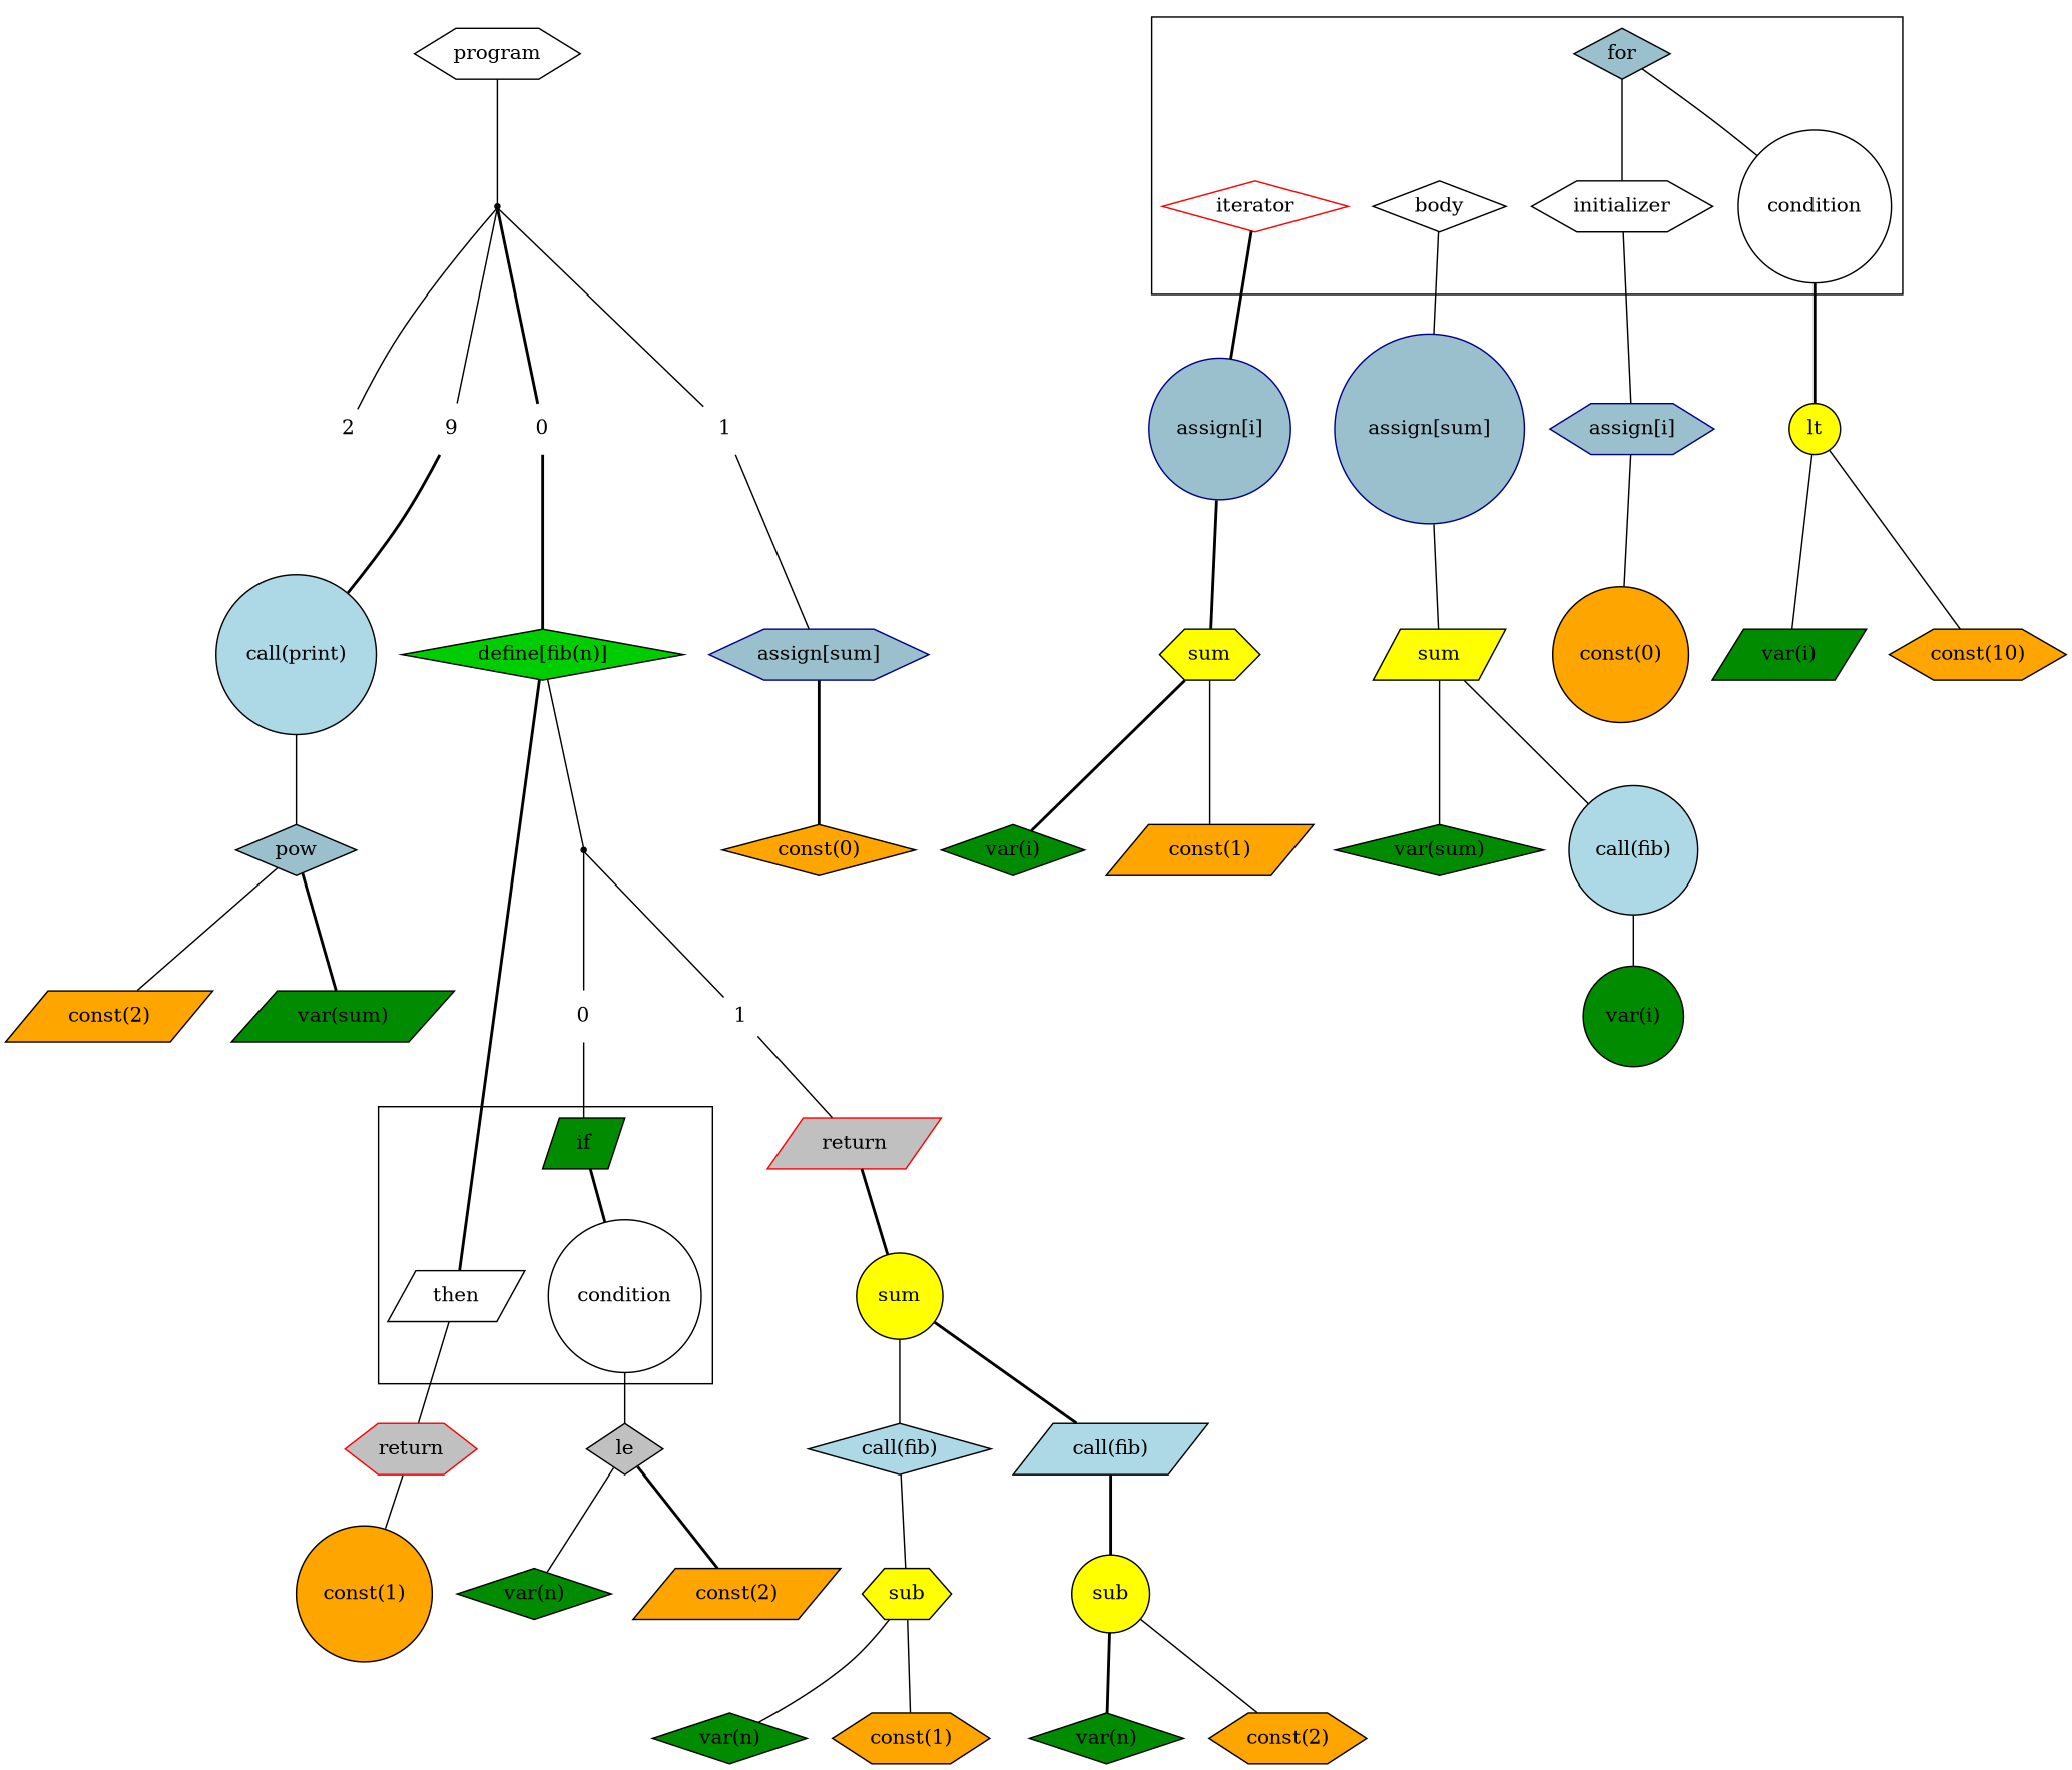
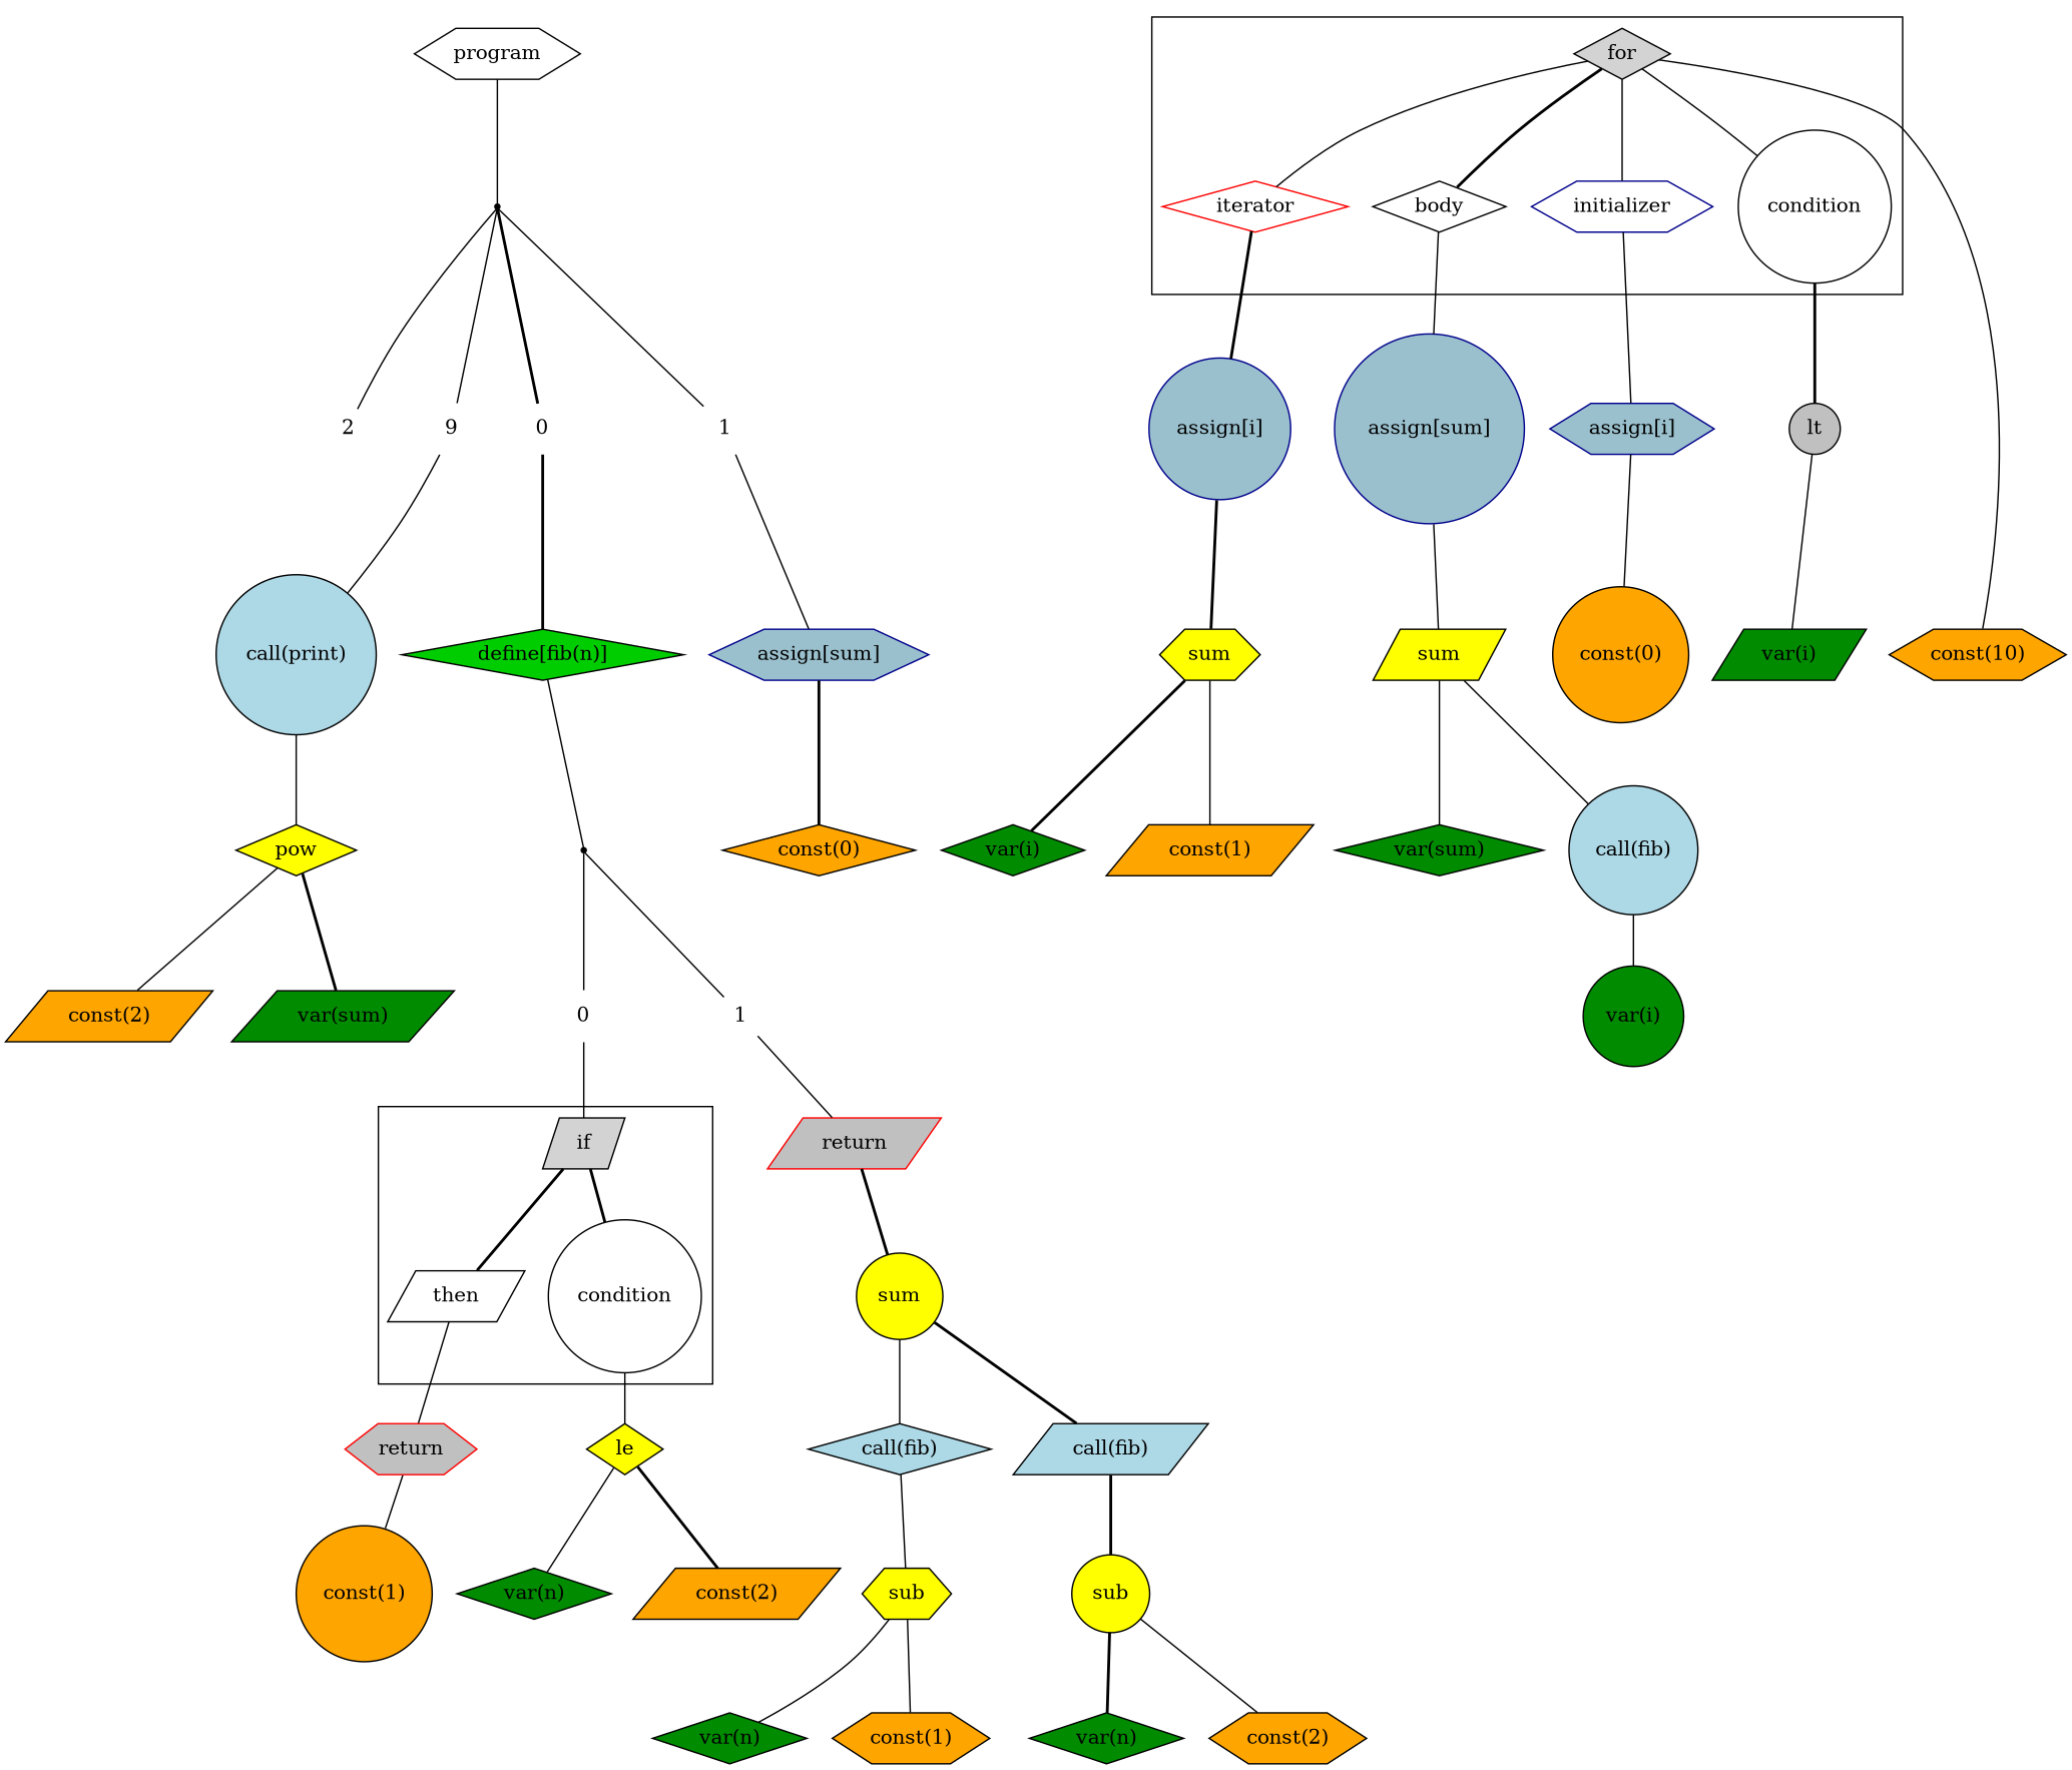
  graph {
    node [shape=circle style=filled color=black]
    edge [style=solid]
-   n1 [label=if shape=parallelogram fillcolor=green4 color=""]
+   n1 [label=if shape=parallelogram color=""]
    n2 [label=condition style="" color=""]
    n3 [label=then shape=parallelogram style="" color=""]
-   n4 [label=for shape=diamond fillcolor=lightblue3 color=""]
-   n5 [label=initializer shape=hexagon style="" color=""]
+   n4 [label=for shape=diamond color=""]
+   n5 [label=initializer shape=hexagon color=blue4 style=""]
    n6 [label=condition style="" color=""]
    n7 [color=red label=iterator shape=diamond style=""]
    n8 [label=body shape=diamond style="" color=""]
-   n9 [fillcolor=grey label=le shape=diamond]
+   n9 [fillcolor=yellow label=le shape=diamond]
    n10 [color=red fillcolor=grey label=return shape=hexagon]
    n11 [color=blue4 fillcolor=lightblue3 label="assign[i]" shape=hexagon]
-   n12 [fillcolor=yellow label=lt]
+   n12 [fillcolor=grey label=lt]
    n13 [color=blue4 fillcolor=lightblue3 label="assign[i]"]
    n14 [color=blue4 fillcolor=lightblue3 label="assign[sum]"]
    40 [shape=point style="" color=""]
    n16 [color=white label=0 style=""]
    n17 [color=white label=1 shape=hexagon style=""]
    n18 [color=white label=2 shape=diamond style=""]
    n19 [color=white label=9 shape=parallelogram style=""]
    n20 [fillcolor=green3 label="define[fib(n)]" shape=diamond]
    n21 [color=blue4 fillcolor=lightblue3 label="assign[sum]" shape=hexagon]
    n22 [fillcolor=lightblue label="call(print)"]
    17 [shape=point style="" color=""]
    n24 [color=white label=0 shape=hexagon style=""]
    n25 [color=white label=1 style=""]
    n26 [color=red fillcolor=grey label=return shape=parallelogram]
    n27 [fillcolor=green4 label="var(n)" shape=diamond]
    n28 [fillcolor=orange label="const(2)" shape=parallelogram]
    n29 [fillcolor=orange label="const(1)"]
    n30 [fillcolor=yellow label=sum]
    n31 [fillcolor=lightblue label="call(fib)" shape=diamond]
    n32 [fillcolor=yellow label=sub shape=hexagon]
    n33 [fillcolor=green4 label="var(n)" shape=diamond]
    n34 [fillcolor=orange label="const(1)" shape=hexagon]
    n35 [fillcolor=lightblue label="call(fib)" shape=parallelogram]
    n36 [fillcolor=yellow label=sub]
    n37 [fillcolor=green4 label="var(n)" shape=diamond]
    n38 [fillcolor=orange label="const(2)" shape=hexagon]
    n39 [fillcolor=orange label="const(0)" shape=diamond]
    n40 [fillcolor=orange label="const(0)"]
    n41 [fillcolor=green4 label="var(i)" shape=parallelogram]
    n42 [fillcolor=orange label="const(10)" shape=hexagon]
    n43 [fillcolor=green4 label="var(i)" shape=diamond]
    n44 [fillcolor=orange label="const(1)" shape=parallelogram]
    n45 [fillcolor=yellow label=sum shape=hexagon]
    n46 [fillcolor=green4 label="var(sum)" shape=diamond]
    n47 [fillcolor=lightblue label="call(fib)"]
    n48 [fillcolor=green4 label="var(i)"]
    n49 [fillcolor=yellow label=sum shape=parallelogram]
-   n50 [fillcolor=lightblue3 label=pow shape=diamond]
+   n50 [fillcolor=yellow label=pow shape=diamond]
    n51 [fillcolor=green4 label="var(sum)" shape=parallelogram]
    n52 [fillcolor=orange label="const(2)" shape=parallelogram]
    n53 [label=program shape=hexagon style="" color=""]
    subgraph cluster_1 {
      color=black
      n1
      n2
      n3
    }
    subgraph cluster_2 {
      n4
      n5
      n6
      n7
      n8
    }
    n1 -- n2 [style=bold]
-   n20 -- n3 [style=bold]
+   n1 -- n3 [style=bold]
    n2 -- n9
    n3 -- n10
    n4 -- n5
    n4 -- n6
+   n4 -- n7
+   n4 -- n8 [style=bold]
    n5 -- n11
    n6 -- n12 [style=bold]
    n7 -- n13 [style=bold]
    n8 -- n14
    n9 -- n27
    n9 -- n28 [style=bold]
    n10 -- n29
    n11 -- n40
    n12 -- n41
-   n12 -- n42
+   n4 -- n42
    n13 -- n45 [style=bold]
    n14 -- n49
    40 -- n16 [style=bold]
    40 -- n17
    40 -- n18
    40 -- n19
    n16 -- n20 [style=bold]
    n17 -- n21
-   n19 -- n22 [style=bold]
+   n19 -- n22
    n20 -- 17
    n21 -- n39 [style=bold]
    n22 -- n50
    17 -- n24
    17 -- n25
    n24 -- n1
    n25 -- n26
    n26 -- n30 [style=bold]
    n30 -- n31
    n30 -- n35 [style=bold]
    n31 -- n32
    n32 -- n33
    n32 -- n34
    n35 -- n36 [style=bold]
    n36 -- n37 [style=bold]
    n36 -- n38
    n45 -- n43 [style=bold]
    n45 -- n44
    n47 -- n48
    n49 -- n46
    n49 -- n47
    n50 -- n51 [style=bold]
    n50 -- n52
    n53 -- 40
  }
